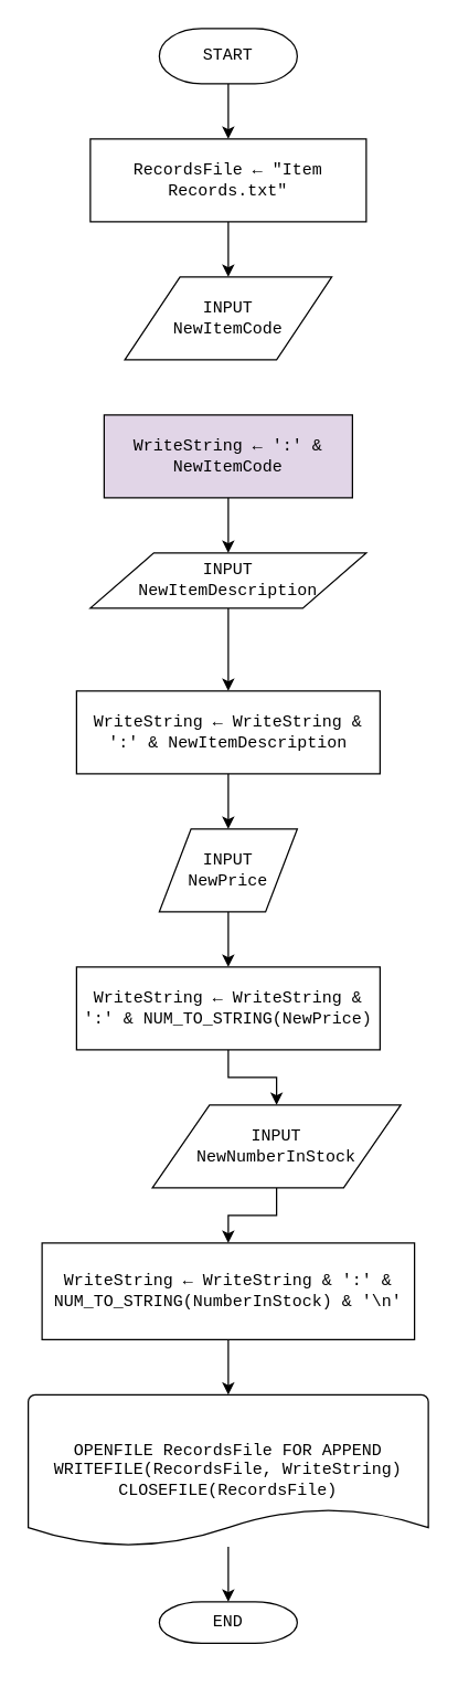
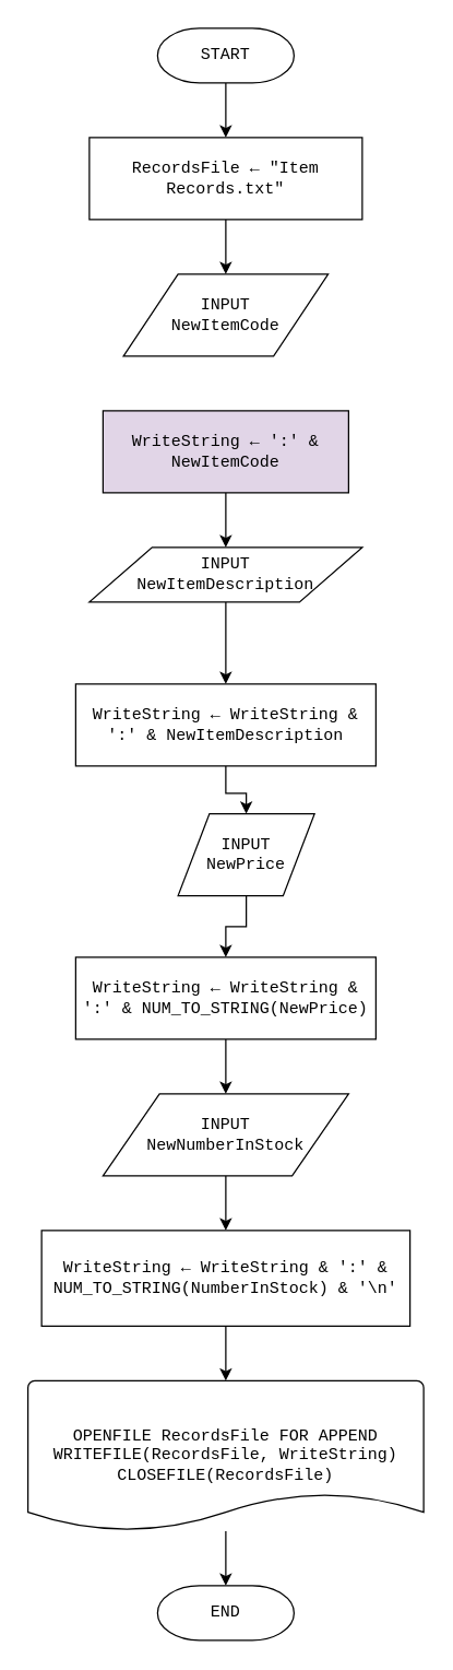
  <mxCell id="0" />
  <mxCell id="1" parent="0" />
  <mxCell id="2" value="" style="edgeStyle=orthogonalEdgeStyle;rounded=0;orthogonalLoop=1;jettySize=auto;html=1;fontFamily=Courier New;strokeWidth=1;" parent="1" source="3" target="5" edge="1"><mxGeometry relative="1" as="geometry" /></mxCell>
  <mxCell id="3" value="START" style="strokeWidth=1;html=1;shape=mxgraph.flowchart.terminator;whiteSpace=wrap;fontFamily=Courier New;" parent="1" vertex="1"><mxGeometry x="115" y="20" width="100" height="40" as="geometry" /></mxCell>
  <mxCell id="4" value="" style="edgeStyle=orthogonalEdgeStyle;rounded=0;orthogonalLoop=1;jettySize=auto;html=1;fontFamily=Courier New;strokeWidth=1;" parent="1" source="5" edge="1"><mxGeometry relative="1" as="geometry"><mxPoint x="165" y="200" as="targetPoint" /></mxGeometry></mxCell>
  <mxCell id="5" value="RecordsFile ← &quot;Item Records.txt&quot;" style="rounded=1;whiteSpace=wrap;html=1;absoluteArcSize=1;arcSize=0;strokeWidth=1;fontFamily=Courier New;" parent="1" vertex="1"><mxGeometry x="65" y="100" width="200" height="60" as="geometry" /></mxCell>
  <mxCell id="6" value="INPUT&lt;br&gt;NewItemCode" style="shape=parallelogram;perimeter=parallelogramPerimeter;whiteSpace=wrap;html=1;fixedSize=1;fontFamily=Courier New;strokeWidth=1;size=40;" vertex="1" parent="1"><mxGeometry x="90" y="200" width="150" height="60" as="geometry" /></mxCell>
  <mxCell id="7" value="" style="edgeStyle=orthogonalEdgeStyle;rounded=0;orthogonalLoop=1;jettySize=auto;html=1;fontFamily=Courier New;strokeWidth=1;" edge="1" parent="1" source="8" target="10"><mxGeometry relative="1" as="geometry" /></mxCell>
  <mxCell id="8" value="WriteString ← ':' &amp;amp; NewItemCode" style="rounded=1;whiteSpace=wrap;html=1;absoluteArcSize=1;arcSize=0;strokeWidth=1;fontFamily=Courier New;fillColor=#e1d5e7;" vertex="1" parent="1"><mxGeometry x="75" y="300" width="180" height="60" as="geometry" /></mxCell>
  <mxCell id="9" value="" style="edgeStyle=orthogonalEdgeStyle;rounded=0;orthogonalLoop=1;jettySize=auto;html=1;fontFamily=Courier New;strokeWidth=1;" edge="1" parent="1" source="10" target="12"><mxGeometry relative="1" as="geometry" /></mxCell>
  <mxCell id="10" value="INPUT&lt;br&gt;NewItemDescription" style="shape=parallelogram;html=1;strokeWidth=1;perimeter=parallelogramPerimeter;whiteSpace=wrap;rounded=1;arcSize=0;size=0.23;fontFamily=Courier New;" vertex="1" parent="1"><mxGeometry x="65" y="400" width="200" height="40" as="geometry" /></mxCell>
  <mxCell id="11" value="" style="edgeStyle=orthogonalEdgeStyle;rounded=0;orthogonalLoop=1;jettySize=auto;html=1;fontFamily=Courier New;strokeWidth=1;" edge="1" parent="1" source="12" target="14"><mxGeometry relative="1" as="geometry" /></mxCell>
  <mxCell id="12" value="WriteString ← WriteString &amp; ':' &amp; NewItemDescription" style="rounded=1;whiteSpace=wrap;html=1;absoluteArcSize=1;arcSize=0;strokeWidth=1;fontFamily=Courier New;" vertex="1" parent="1"><mxGeometry x="55" y="500" width="220" height="60" as="geometry" /></mxCell>
  <mxCell id="13" value="" style="edgeStyle=orthogonalEdgeStyle;rounded=0;orthogonalLoop=1;jettySize=auto;html=1;fontFamily=Courier New;strokeWidth=1;" edge="1" parent="1" source="14" target="16"><mxGeometry relative="1" as="geometry" /></mxCell>
- <mxCell id="14" value="INPUT NewPrice" style="shape=parallelogram;html=1;strokeWidth=1;perimeter=parallelogramPerimeter;whiteSpace=wrap;rounded=1;arcSize=0;size=0.23;fontFamily=Courier New;" vertex="1" parent="1"><mxGeometry x="115" y="600" width="100" height="60" as="geometry" /></mxCell>
+ <mxCell id="14" value="INPUT NewPrice" style="shape=parallelogram;html=1;strokeWidth=1;perimeter=parallelogramPerimeter;whiteSpace=wrap;rounded=1;arcSize=0;size=0.23;fontFamily=Courier New;" vertex="1" parent="1"><mxGeometry x="130" y="595" width="100" height="60" as="geometry" /></mxCell>
  <mxCell id="15" value="" style="edgeStyle=orthogonalEdgeStyle;rounded=0;orthogonalLoop=1;jettySize=auto;html=1;fontFamily=Courier New;strokeWidth=1;" edge="1" parent="1" source="16" target="18"><mxGeometry relative="1" as="geometry" /></mxCell>
  <mxCell id="16" value="WriteString ← WriteString &amp; ':' &amp; NUM_TO_STRING(NewPrice)" style="rounded=1;whiteSpace=wrap;html=1;absoluteArcSize=1;arcSize=0;strokeWidth=1;fontFamily=Courier New;" vertex="1" parent="1"><mxGeometry x="55" y="700" width="220" height="60" as="geometry" /></mxCell>
  <mxCell id="17" value="" style="edgeStyle=orthogonalEdgeStyle;rounded=0;orthogonalLoop=1;jettySize=auto;html=1;fontFamily=Courier New;strokeWidth=1;" edge="1" parent="1" source="18" target="20"><mxGeometry relative="1" as="geometry" /></mxCell>
- <mxCell id="18" value="INPUT&lt;br&gt;NewNumberInStock" style="shape=parallelogram;html=1;strokeWidth=1;perimeter=parallelogramPerimeter;whiteSpace=wrap;rounded=1;arcSize=0;size=0.23;fontFamily=Courier New;" vertex="1" parent="1"><mxGeometry x="110" y="800" width="180" height="60" as="geometry" /></mxCell>
+ <mxCell id="18" value="INPUT&lt;br&gt;NewNumberInStock" style="shape=parallelogram;html=1;strokeWidth=1;perimeter=parallelogramPerimeter;whiteSpace=wrap;rounded=1;arcSize=0;size=0.23;fontFamily=Courier New;" vertex="1" parent="1"><mxGeometry x="75" y="800" width="180" height="60" as="geometry" /></mxCell>
  <mxCell id="19" value="" style="edgeStyle=orthogonalEdgeStyle;rounded=0;orthogonalLoop=1;jettySize=auto;html=1;fontFamily=Courier New;strokeWidth=1;" edge="1" parent="1" source="20" target="22"><mxGeometry relative="1" as="geometry" /></mxCell>
  <mxCell id="20" value="WriteString ← WriteString &amp; ':' &amp; NUM_TO_STRING(NumberInStock) &amp; '\n'" style="rounded=1;whiteSpace=wrap;html=1;absoluteArcSize=1;arcSize=0;strokeWidth=1;fontFamily=Courier New;" vertex="1" parent="1"><mxGeometry x="30" y="900" width="270" height="70" as="geometry" /></mxCell>
  <mxCell id="21" value="" style="edgeStyle=orthogonalEdgeStyle;rounded=0;orthogonalLoop=1;jettySize=auto;html=1;fontFamily=Courier New;strokeWidth=1;" edge="1" parent="1" source="22" target="23"><mxGeometry relative="1" as="geometry" /></mxCell>
  <mxCell id="22" value="OPENFILE RecordsFile FOR APPEND&lt;br&gt;WRITEFILE(RecordsFile, WriteString)&lt;br&gt;CLOSEFILE(RecordsFile)" style="strokeWidth=1;html=1;shape=mxgraph.flowchart.document2;whiteSpace=wrap;size=0.25;fontFamily=Courier New;" vertex="1" parent="1"><mxGeometry x="20" y="1010" width="290" height="110" as="geometry" /></mxCell>
- <mxCell id="23" value="END" style="strokeWidth=1;html=1;shape=mxgraph.flowchart.terminator;whiteSpace=wrap;fontFamily=Courier New;" vertex="1" parent="1"><mxGeometry x="115" y="1160" width="100" height="30" as="geometry" /></mxCell>
+ <mxCell id="23" value="END" style="strokeWidth=1;html=1;shape=mxgraph.flowchart.terminator;whiteSpace=wrap;fontFamily=Courier New;" vertex="1" parent="1"><mxGeometry x="115" y="1160" width="100" height="40" as="geometry" /></mxCell>
